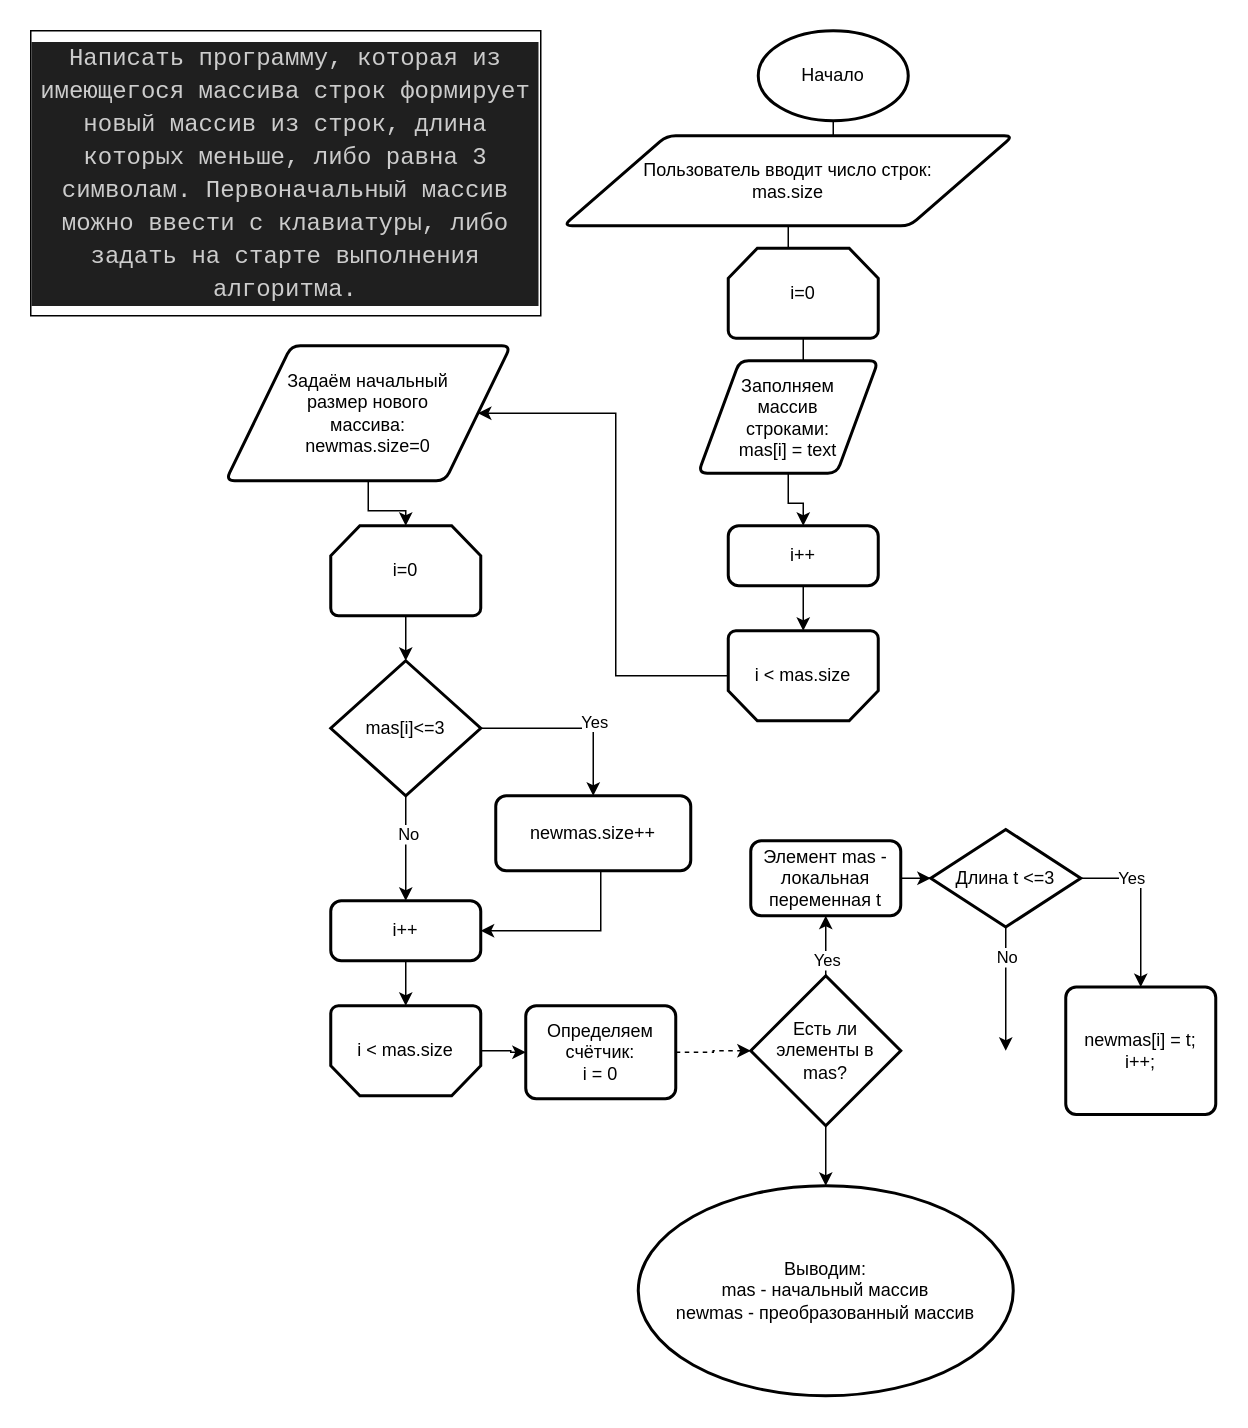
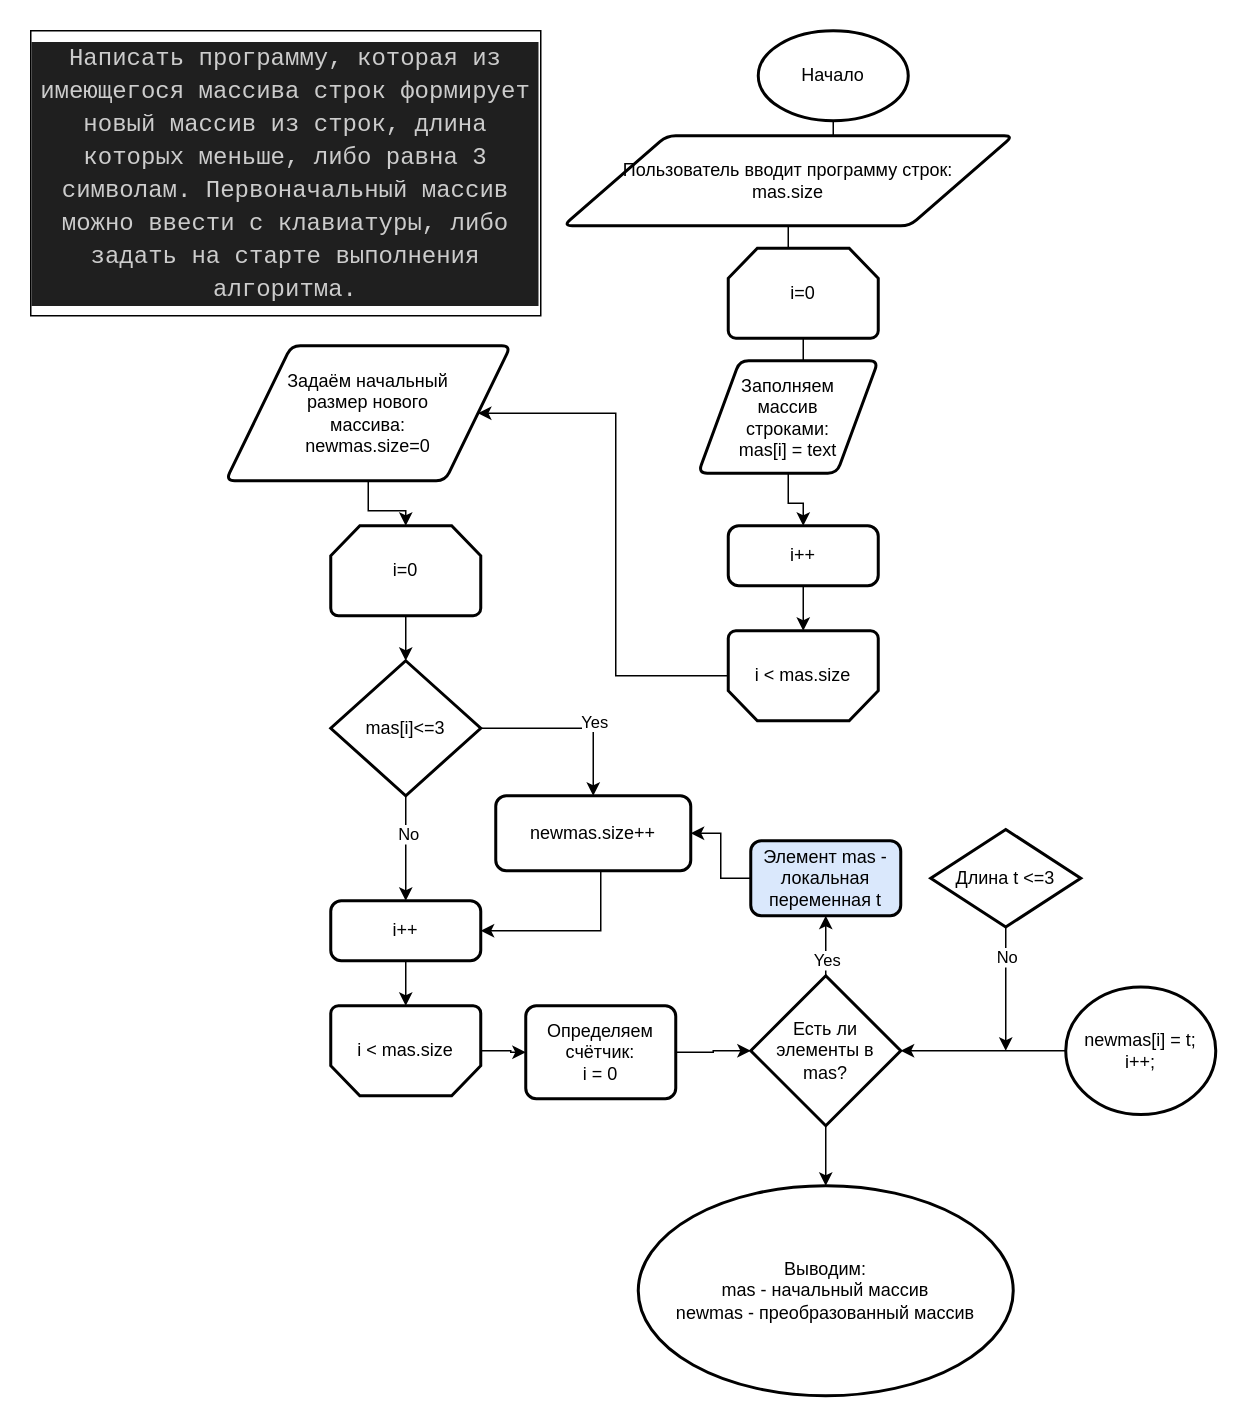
  <mxCell id="0" />
  <mxCell id="1" parent="0" />
  <mxCell id="2" value="&lt;div style=&quot;color: rgb(204, 204, 204); background-color: rgb(31, 31, 31); font-family: Consolas, &amp;quot;Courier New&amp;quot;, monospace; font-size: 16px; line-height: 22px;&quot;&gt;Написать программу, которая из имеющегося массива строк формирует новый массив из строк, длина которых меньше, либо равна 3 символам. Первоначальный массив можно ввести с клавиатуры, либо задать на старте выполнения алгоритма.&lt;/div&gt;" style="rounded=0;whiteSpace=wrap;html=1;" vertex="1" parent="1"><mxGeometry x="20" y="20" width="340" height="190" as="geometry" /></mxCell>
  <mxCell id="3" style="edgeStyle=orthogonalEdgeStyle;rounded=0;orthogonalLoop=1;jettySize=auto;html=1;" edge="1" parent="1" source="4" target="6"><mxGeometry relative="1" as="geometry" /></mxCell>
  <mxCell id="4" value="Начало" style="strokeWidth=2;html=1;shape=mxgraph.flowchart.start_1;whiteSpace=wrap;" vertex="1" parent="1"><mxGeometry x="505" y="20" width="100" height="60" as="geometry" /></mxCell>
  <mxCell id="5" style="edgeStyle=orthogonalEdgeStyle;rounded=0;orthogonalLoop=1;jettySize=auto;html=1;" edge="1" parent="1" source="6" target="10"><mxGeometry relative="1" as="geometry" /></mxCell>
- <mxCell id="6" value="Пользователь вводит число строк: &lt;br&gt;mas.size" style="shape=parallelogram;html=1;strokeWidth=2;perimeter=parallelogramPerimeter;whiteSpace=wrap;rounded=1;arcSize=12;size=0.23;" vertex="1" parent="1"><mxGeometry x="375" y="90" width="300" height="60" as="geometry" /></mxCell>
+ <mxCell id="6" value="Пользователь вводит программу строк: &lt;br&gt;mas.size" style="shape=parallelogram;html=1;strokeWidth=2;perimeter=parallelogramPerimeter;whiteSpace=wrap;rounded=1;arcSize=12;size=0.23;" vertex="1" parent="1"><mxGeometry x="375" y="90" width="300" height="60" as="geometry" /></mxCell>
  <mxCell id="7" style="edgeStyle=orthogonalEdgeStyle;rounded=0;orthogonalLoop=1;jettySize=auto;html=1;" edge="1" parent="1" source="8" target="18"><mxGeometry relative="1" as="geometry" /></mxCell>
  <mxCell id="8" value="Задаём начальный&lt;br&gt;размер нового&lt;br&gt;массива:&lt;br&gt;newmas.size=0" style="shape=parallelogram;html=1;strokeWidth=2;perimeter=parallelogramPerimeter;whiteSpace=wrap;rounded=1;arcSize=12;size=0.23;" vertex="1" parent="1"><mxGeometry x="150" y="230" width="190" height="90" as="geometry" /></mxCell>
  <mxCell id="9" style="edgeStyle=orthogonalEdgeStyle;rounded=0;orthogonalLoop=1;jettySize=auto;html=1;" edge="1" parent="1" source="10" target="14"><mxGeometry relative="1" as="geometry" /></mxCell>
  <mxCell id="10" value="i=0" style="strokeWidth=2;html=1;shape=mxgraph.flowchart.loop_limit;whiteSpace=wrap;" vertex="1" parent="1"><mxGeometry x="485" y="165" width="100" height="60" as="geometry" /></mxCell>
  <mxCell id="11" style="edgeStyle=orthogonalEdgeStyle;rounded=0;orthogonalLoop=1;jettySize=auto;html=1;entryX=1;entryY=0.5;entryDx=0;entryDy=0;" edge="1" parent="1" source="12" target="8"><mxGeometry relative="1" as="geometry"><Array as="points"><mxPoint x="410" y="450" /><mxPoint x="410" y="275" /></Array></mxGeometry></mxCell>
  <mxCell id="12" value="i &amp;lt; mas.size" style="strokeWidth=2;html=1;shape=mxgraph.flowchart.loop_limit;whiteSpace=wrap;rotation=0;direction=west;" vertex="1" parent="1"><mxGeometry x="485" y="420" width="100" height="60" as="geometry" /></mxCell>
  <mxCell id="13" style="edgeStyle=orthogonalEdgeStyle;rounded=0;orthogonalLoop=1;jettySize=auto;html=1;" edge="1" parent="1" source="14" target="16"><mxGeometry relative="1" as="geometry" /></mxCell>
  <mxCell id="14" value="Заполняем &lt;br&gt;массив &lt;br&gt;строками:&lt;br&gt;mas[i] = text" style="shape=parallelogram;html=1;strokeWidth=2;perimeter=parallelogramPerimeter;whiteSpace=wrap;rounded=1;arcSize=12;size=0.23;" vertex="1" parent="1"><mxGeometry x="465" y="240" width="120" height="75" as="geometry" /></mxCell>
  <mxCell id="15" style="edgeStyle=orthogonalEdgeStyle;rounded=0;orthogonalLoop=1;jettySize=auto;html=1;" edge="1" parent="1" source="16" target="12"><mxGeometry relative="1" as="geometry" /></mxCell>
  <mxCell id="16" value="i++" style="rounded=1;whiteSpace=wrap;html=1;absoluteArcSize=1;arcSize=14;strokeWidth=2;" vertex="1" parent="1"><mxGeometry x="485" y="350" width="100" height="40" as="geometry" /></mxCell>
  <mxCell id="17" style="edgeStyle=orthogonalEdgeStyle;rounded=0;orthogonalLoop=1;jettySize=auto;html=1;" edge="1" parent="1" source="18" target="27"><mxGeometry relative="1" as="geometry" /></mxCell>
  <mxCell id="18" value="i=0" style="strokeWidth=2;html=1;shape=mxgraph.flowchart.loop_limit;whiteSpace=wrap;" vertex="1" parent="1"><mxGeometry x="220" y="350" width="100" height="60" as="geometry" /></mxCell>
  <mxCell id="19" style="edgeStyle=orthogonalEdgeStyle;rounded=0;orthogonalLoop=1;jettySize=auto;html=1;" edge="1" parent="1" source="20" target="44"><mxGeometry relative="1" as="geometry" /></mxCell>
  <mxCell id="20" value="i &amp;lt; mas.size" style="strokeWidth=2;html=1;shape=mxgraph.flowchart.loop_limit;whiteSpace=wrap;rotation=0;direction=west;" vertex="1" parent="1"><mxGeometry x="220" y="670" width="100" height="60" as="geometry" /></mxCell>
  <mxCell id="21" style="edgeStyle=orthogonalEdgeStyle;rounded=0;orthogonalLoop=1;jettySize=auto;html=1;" edge="1" parent="1" source="22" target="20"><mxGeometry relative="1" as="geometry" /></mxCell>
  <mxCell id="22" value="i++" style="rounded=1;whiteSpace=wrap;html=1;absoluteArcSize=1;arcSize=14;strokeWidth=2;" vertex="1" parent="1"><mxGeometry x="220" y="600" width="100" height="40" as="geometry" /></mxCell>
  <mxCell id="23" style="edgeStyle=orthogonalEdgeStyle;rounded=0;orthogonalLoop=1;jettySize=auto;html=1;entryX=0.5;entryY=0;entryDx=0;entryDy=0;" edge="1" parent="1" source="27" target="29"><mxGeometry relative="1" as="geometry" /></mxCell>
  <mxCell id="24" value="Yes" style="edgeLabel;html=1;align=center;verticalAlign=middle;resizable=0;points=[];" vertex="1" connectable="0" parent="23"><mxGeometry x="0.073" relative="1" as="geometry"><mxPoint x="11" y="-5" as="offset" /></mxGeometry></mxCell>
  <mxCell id="25" style="edgeStyle=orthogonalEdgeStyle;rounded=0;orthogonalLoop=1;jettySize=auto;html=1;" edge="1" parent="1" source="27" target="22"><mxGeometry relative="1" as="geometry" /></mxCell>
  <mxCell id="26" value="No" style="edgeLabel;html=1;align=center;verticalAlign=middle;resizable=0;points=[];" vertex="1" connectable="0" parent="25"><mxGeometry x="-0.274" y="1" relative="1" as="geometry"><mxPoint as="offset" /></mxGeometry></mxCell>
  <mxCell id="27" value="mas[i]&amp;lt;=3" style="strokeWidth=2;html=1;shape=mxgraph.flowchart.decision;whiteSpace=wrap;" vertex="1" parent="1"><mxGeometry x="220" y="440" width="100" height="90" as="geometry" /></mxCell>
  <mxCell id="28" style="edgeStyle=orthogonalEdgeStyle;rounded=0;orthogonalLoop=1;jettySize=auto;html=1;entryX=1;entryY=0.5;entryDx=0;entryDy=0;" edge="1" parent="1" source="29" target="22"><mxGeometry relative="1" as="geometry"><Array as="points"><mxPoint x="400" y="620" /></Array></mxGeometry></mxCell>
  <mxCell id="29" value="newmas.size++" style="rounded=1;whiteSpace=wrap;html=1;absoluteArcSize=1;arcSize=14;strokeWidth=2;" vertex="1" parent="1"><mxGeometry x="330" y="530" width="130" height="50" as="geometry" /></mxCell>
  <mxCell id="30" style="edgeStyle=orthogonalEdgeStyle;rounded=0;orthogonalLoop=1;jettySize=auto;html=1;entryX=0.5;entryY=1;entryDx=0;entryDy=0;" edge="1" parent="1" source="33" target="35"><mxGeometry relative="1" as="geometry" /></mxCell>
  <mxCell id="31" value="Yes" style="edgeLabel;html=1;align=center;verticalAlign=middle;resizable=0;points=[];" vertex="1" connectable="0" parent="30"><mxGeometry x="-0.44" relative="1" as="geometry"><mxPoint as="offset" /></mxGeometry></mxCell>
  <mxCell id="32" style="edgeStyle=orthogonalEdgeStyle;rounded=0;orthogonalLoop=1;jettySize=auto;html=1;" edge="1" parent="1" source="33" target="45"><mxGeometry relative="1" as="geometry" /></mxCell>
  <mxCell id="33" value="Есть ли элементы в &lt;br&gt;mas?" style="strokeWidth=2;html=1;shape=mxgraph.flowchart.decision;whiteSpace=wrap;" vertex="1" parent="1"><mxGeometry x="500" y="650" width="100" height="100" as="geometry" /></mxCell>
- <mxCell id="34" style="edgeStyle=orthogonalEdgeStyle;rounded=0;orthogonalLoop=1;jettySize=auto;html=1;" edge="1" parent="1" source="35" target="40"><mxGeometry relative="1" as="geometry" /></mxCell>
- <mxCell id="35" value="Элемент mas - локальная переменная t" style="rounded=1;whiteSpace=wrap;html=1;absoluteArcSize=1;arcSize=14;strokeWidth=2;" vertex="1" parent="1"><mxGeometry x="500" y="560" width="100" height="50" as="geometry" /></mxCell>
- <mxCell id="36" style="edgeStyle=orthogonalEdgeStyle;rounded=0;orthogonalLoop=1;jettySize=auto;html=1;entryX=0.5;entryY=0;entryDx=0;entryDy=0;" edge="1" parent="1" source="40" target="42"><mxGeometry relative="1" as="geometry"><Array as="points"><mxPoint x="760" y="585" /></Array></mxGeometry></mxCell>
- <mxCell id="37" value="Yes" style="edgeLabel;html=1;align=center;verticalAlign=middle;resizable=0;points=[];" vertex="1" connectable="0" parent="36"><mxGeometry x="-0.412" y="1" relative="1" as="geometry"><mxPoint as="offset" /></mxGeometry></mxCell>
+ <mxCell id="34" style="edgeStyle=orthogonalEdgeStyle;rounded=0;orthogonalLoop=1;jettySize=auto;html=1;" edge="1" parent="1" source="35" target="29"><mxGeometry relative="1" as="geometry" /></mxCell>
+ <mxCell id="35" value="Элемент mas - локальная переменная t" style="rounded=1;whiteSpace=wrap;html=1;absoluteArcSize=1;arcSize=14;strokeWidth=2;fillColor=#dae8fc;" vertex="1" parent="1"><mxGeometry x="500" y="560" width="100" height="50" as="geometry" /></mxCell>
  <mxCell id="38" style="edgeStyle=orthogonalEdgeStyle;rounded=0;orthogonalLoop=1;jettySize=auto;html=1;" edge="1" parent="1" source="40"><mxGeometry relative="1" as="geometry"><mxPoint x="670" y="700" as="targetPoint" /></mxGeometry></mxCell>
  <mxCell id="39" value="No" style="edgeLabel;html=1;align=center;verticalAlign=middle;resizable=0;points=[];" vertex="1" connectable="0" parent="38"><mxGeometry x="-0.52" relative="1" as="geometry"><mxPoint as="offset" /></mxGeometry></mxCell>
  <mxCell id="40" value="Длина t &amp;lt;=3" style="strokeWidth=2;html=1;shape=mxgraph.flowchart.decision;whiteSpace=wrap;" vertex="1" parent="1"><mxGeometry x="620" y="552.5" width="100" height="65" as="geometry" /></mxCell>
- <mxCell id="42" value="newmas[i] = t;&lt;br&gt;i++;" style="rounded=1;whiteSpace=wrap;html=1;absoluteArcSize=1;arcSize=14;strokeWidth=2;" vertex="1" parent="1"><mxGeometry x="710" y="657.5" width="100" height="85" as="geometry" /></mxCell>
- <mxCell id="43" style="edgeStyle=orthogonalEdgeStyle;rounded=0;orthogonalLoop=1;jettySize=auto;html=1;entryX=0;entryY=0.5;entryDx=0;entryDy=0;entryPerimeter=0;dashed=1;" edge="1" parent="1" source="44" target="33"><mxGeometry relative="1" as="geometry" /></mxCell>
+ <mxCell id="41" style="edgeStyle=orthogonalEdgeStyle;rounded=0;orthogonalLoop=1;jettySize=auto;html=1;" edge="1" parent="1" source="42" target="33"><mxGeometry relative="1" as="geometry" /></mxCell>
+ <mxCell id="42" value="newmas[i] = t;&lt;br&gt;i++;" style="ellipse;whiteSpace=wrap;html=1;absoluteArcSize=1;arcSize=14;strokeWidth=2;" vertex="1" parent="1"><mxGeometry x="710" y="657.5" width="100" height="85" as="geometry" /></mxCell>
+ <mxCell id="43" style="edgeStyle=orthogonalEdgeStyle;rounded=0;orthogonalLoop=1;jettySize=auto;html=1;entryX=0;entryY=0.5;entryDx=0;entryDy=0;entryPerimeter=0;" edge="1" parent="1" source="44" target="33"><mxGeometry relative="1" as="geometry" /></mxCell>
  <mxCell id="44" value="Определяем счётчик:&lt;br&gt;i = 0" style="rounded=1;whiteSpace=wrap;html=1;absoluteArcSize=1;arcSize=14;strokeWidth=2;" vertex="1" parent="1"><mxGeometry x="350" y="670" width="100" height="62" as="geometry" /></mxCell>
  <mxCell id="45" value="Выводим:&lt;br&gt;mas - начальный массив&lt;br&gt;newmas - преобразованный массив" style="strokeWidth=2;html=1;shape=mxgraph.flowchart.start_1;whiteSpace=wrap;" vertex="1" parent="1"><mxGeometry x="425" y="790" width="250" height="140" as="geometry" /></mxCell>
